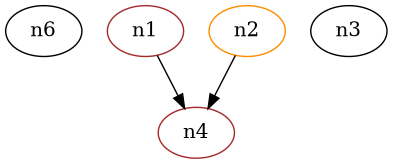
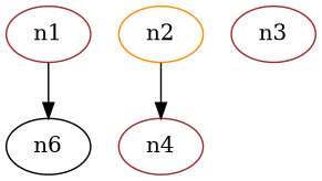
  digraph {
    node [color=black]
    n1 [label=n6]
    n2 [color=brown label=n1]
    n3 [color=brown label=n4]
    n4 [color=darkorange label=n2]
-   n5 [label=n3]
-   n2 -> n3
+   n5 [color=brown label=n3]
+   n2 -> n1
    n4 -> n3
  }
